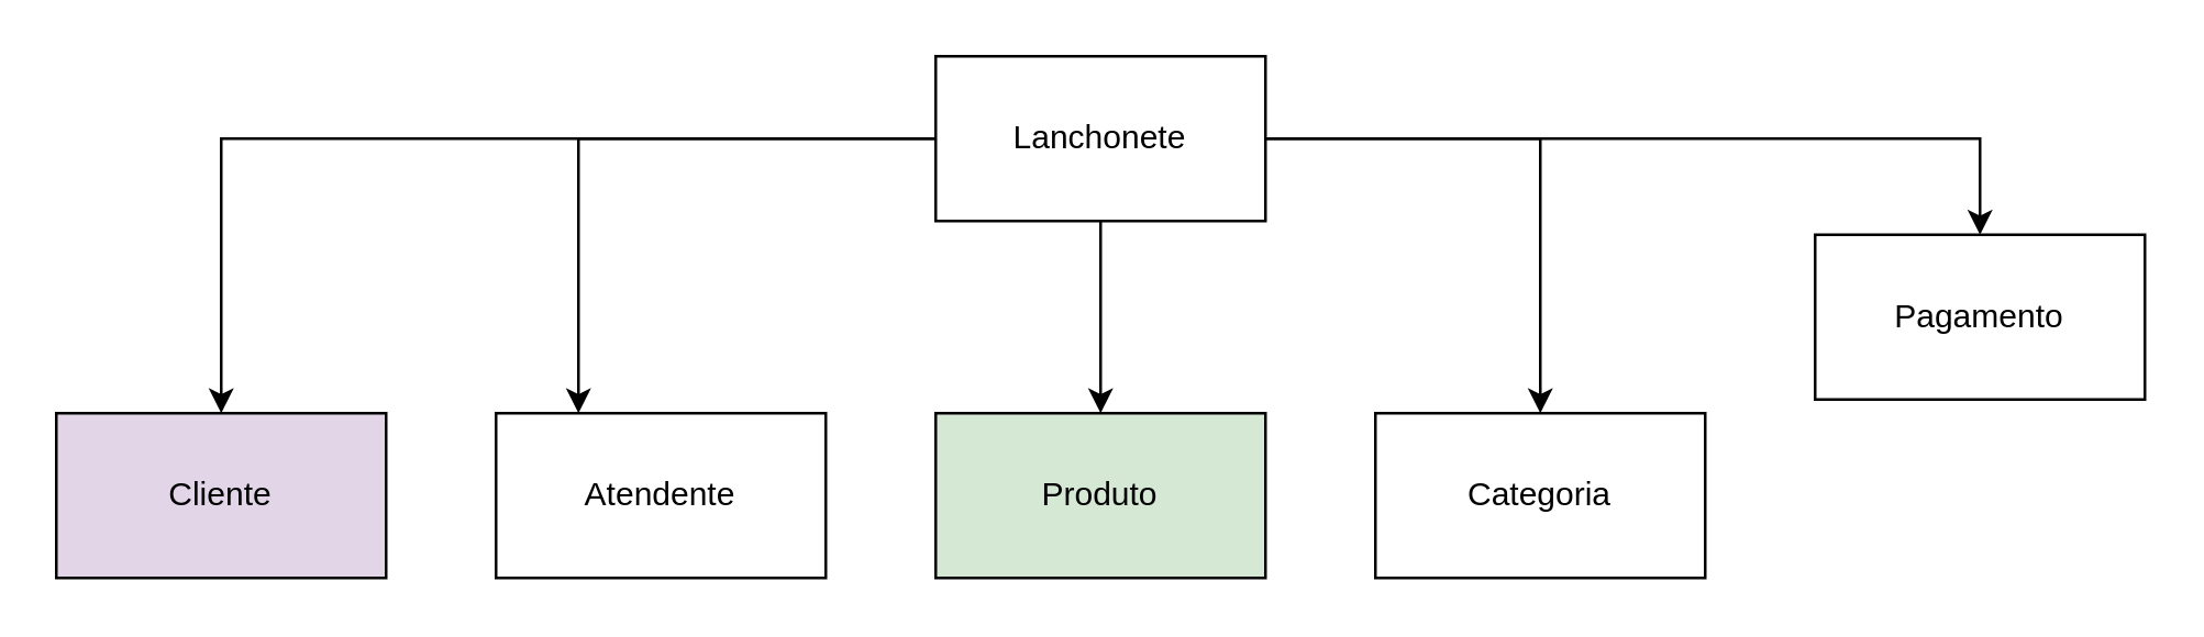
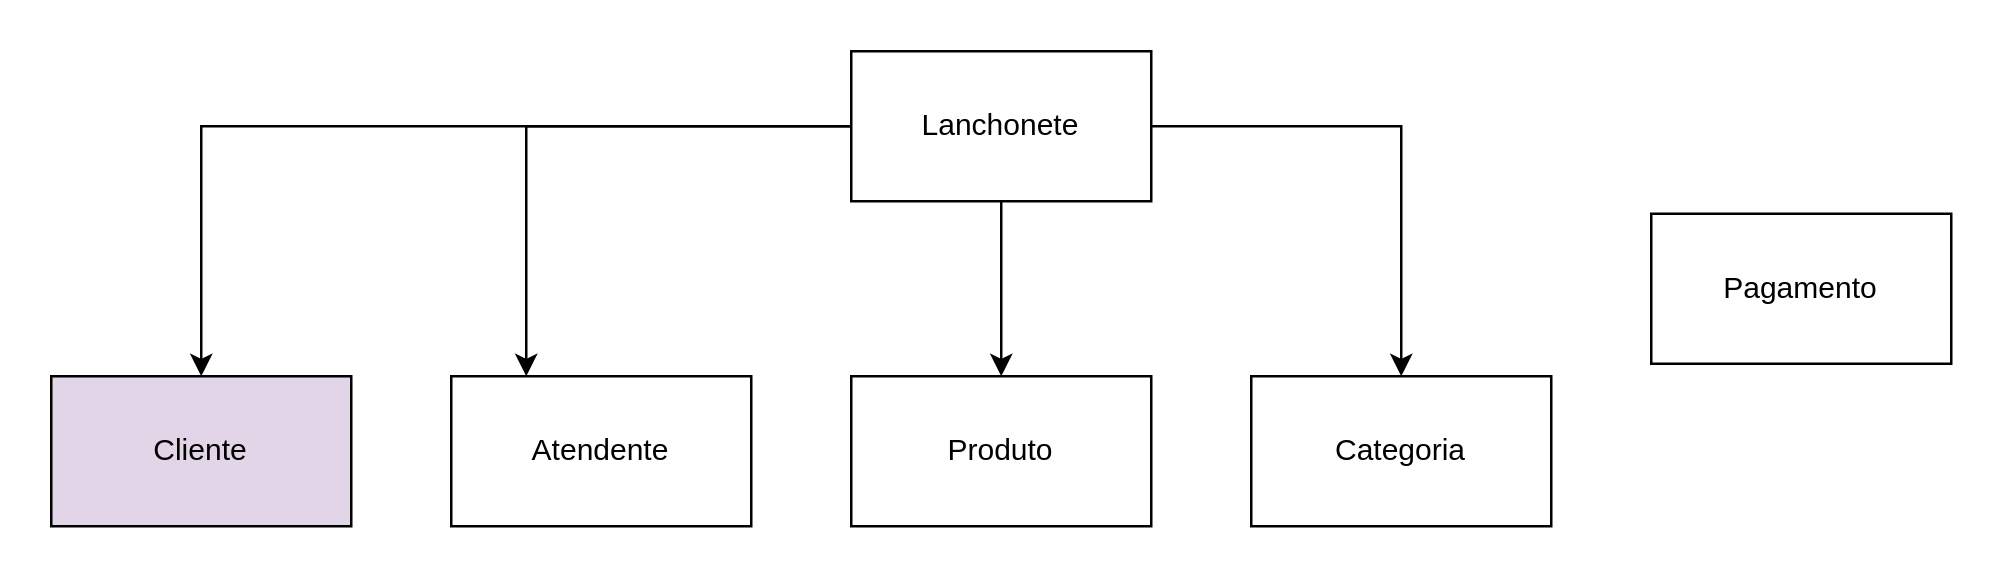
  <mxCell id="0" />
  <mxCell id="1" parent="0" />
  <mxCell id="2" style="edgeStyle=orthogonalEdgeStyle;rounded=0;orthogonalLoop=1;jettySize=auto;html=1;entryX=0.5;entryY=0;entryDx=0;entryDy=0;" edge="1" parent="1" source="7" target="8"><mxGeometry relative="1" as="geometry" /></mxCell>
  <mxCell id="3" style="edgeStyle=orthogonalEdgeStyle;rounded=0;orthogonalLoop=1;jettySize=auto;html=1;entryX=0.25;entryY=0;entryDx=0;entryDy=0;" edge="1" parent="1" source="7" target="9"><mxGeometry relative="1" as="geometry" /></mxCell>
  <mxCell id="4" style="edgeStyle=orthogonalEdgeStyle;rounded=0;orthogonalLoop=1;jettySize=auto;html=1;entryX=0.5;entryY=0;entryDx=0;entryDy=0;" edge="1" parent="1" source="7" target="10"><mxGeometry relative="1" as="geometry" /></mxCell>
  <mxCell id="5" style="edgeStyle=orthogonalEdgeStyle;rounded=0;orthogonalLoop=1;jettySize=auto;html=1;entryX=0.5;entryY=0;entryDx=0;entryDy=0;" edge="1" parent="1" source="7" target="11"><mxGeometry relative="1" as="geometry" /></mxCell>
- <mxCell id="6" style="edgeStyle=orthogonalEdgeStyle;rounded=0;orthogonalLoop=1;jettySize=auto;html=1;entryX=0.5;entryY=0;entryDx=0;entryDy=0;" edge="1" parent="1" source="7" target="12"><mxGeometry relative="1" as="geometry" /></mxCell>
  <mxCell id="7" value="Lanchonete" style="rounded=0;whiteSpace=wrap;html=1;" vertex="1" parent="1"><mxGeometry x="340" y="20" width="120" height="60" as="geometry" /></mxCell>
  <mxCell id="8" value="Cliente" style="rounded=0;whiteSpace=wrap;html=1;fillColor=#e1d5e7;" vertex="1" parent="1"><mxGeometry x="20" y="150" width="120" height="60" as="geometry" /></mxCell>
  <mxCell id="9" value="Atendente" style="rounded=0;whiteSpace=wrap;html=1;" vertex="1" parent="1"><mxGeometry x="180" y="150" width="120" height="60" as="geometry" /></mxCell>
- <mxCell id="10" value="Produto" style="rounded=0;whiteSpace=wrap;html=1;fillColor=#d5e8d4;" vertex="1" parent="1"><mxGeometry x="340" y="150" width="120" height="60" as="geometry" /></mxCell>
+ <mxCell id="10" value="Produto" style="rounded=0;whiteSpace=wrap;html=1;" vertex="1" parent="1"><mxGeometry x="340" y="150" width="120" height="60" as="geometry" /></mxCell>
  <mxCell id="11" value="Categoria" style="rounded=0;whiteSpace=wrap;html=1;" vertex="1" parent="1"><mxGeometry x="500" y="150" width="120" height="60" as="geometry" /></mxCell>
  <mxCell id="12" value="Pagamento" style="rounded=0;whiteSpace=wrap;html=1;" vertex="1" parent="1"><mxGeometry x="660" y="85" width="120" height="60" as="geometry" /></mxCell>
